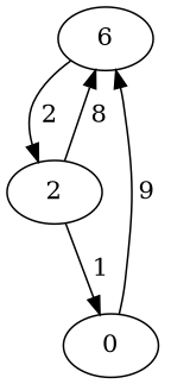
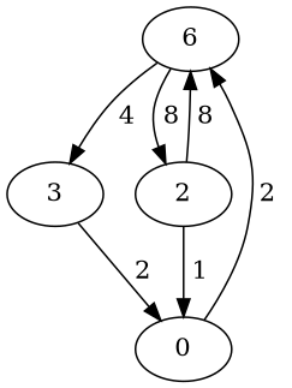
  digraph {
    n1 [label=6]
    0
+   3
    2
-   n1 -> 2 [label=" 2 "]
-   0 -> n1 [label=" 9 "]
+   n1 -> 3 [label=" 4 "]
+   n1 -> 2 [label=" 8 "]
+   0 -> n1 [label=" 2 "]
+   3 -> 0 [label=" 2 "]
    2 -> n1 [label=" 8 "]
    2 -> 0 [label=" 1 "]
  }
